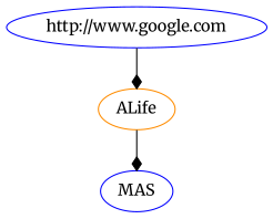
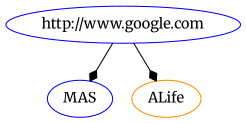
  digraph {
    fontname=Merriweather
    node [color=blue fontname=Merriweather label2=blurp]
    edge [arrowhead=diamond fontname=Merriweather]
    n1 [label=MAS]
    n2 [color=darkorange label=ALife]
    n3 [label="http://www.google.com"]
-   n2 -> n1
+   n3 -> n1
    n3 -> n2
  }
